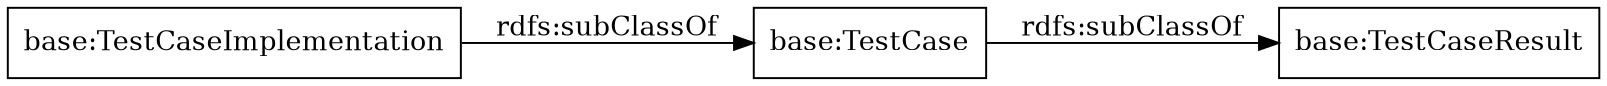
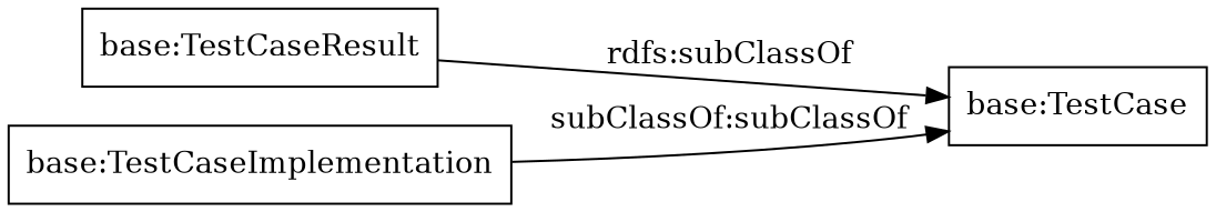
  digraph {
    rankdir=LR
    node [color=black shape=rectangle]
    "base:TestCaseResult"
    "base:TestCase"
    "base:TestCaseImplementation"
-   "base:TestCase" -> "base:TestCaseResult" [label="rdfs:subClassOf"]
-   "base:TestCaseImplementation" -> "base:TestCase" [label="rdfs:subClassOf"]
+   "base:TestCaseResult" -> "base:TestCase" [label="rdfs:subClassOf"]
+   "base:TestCaseImplementation" -> "base:TestCase" [label="subClassOf:subClassOf"]
  }
